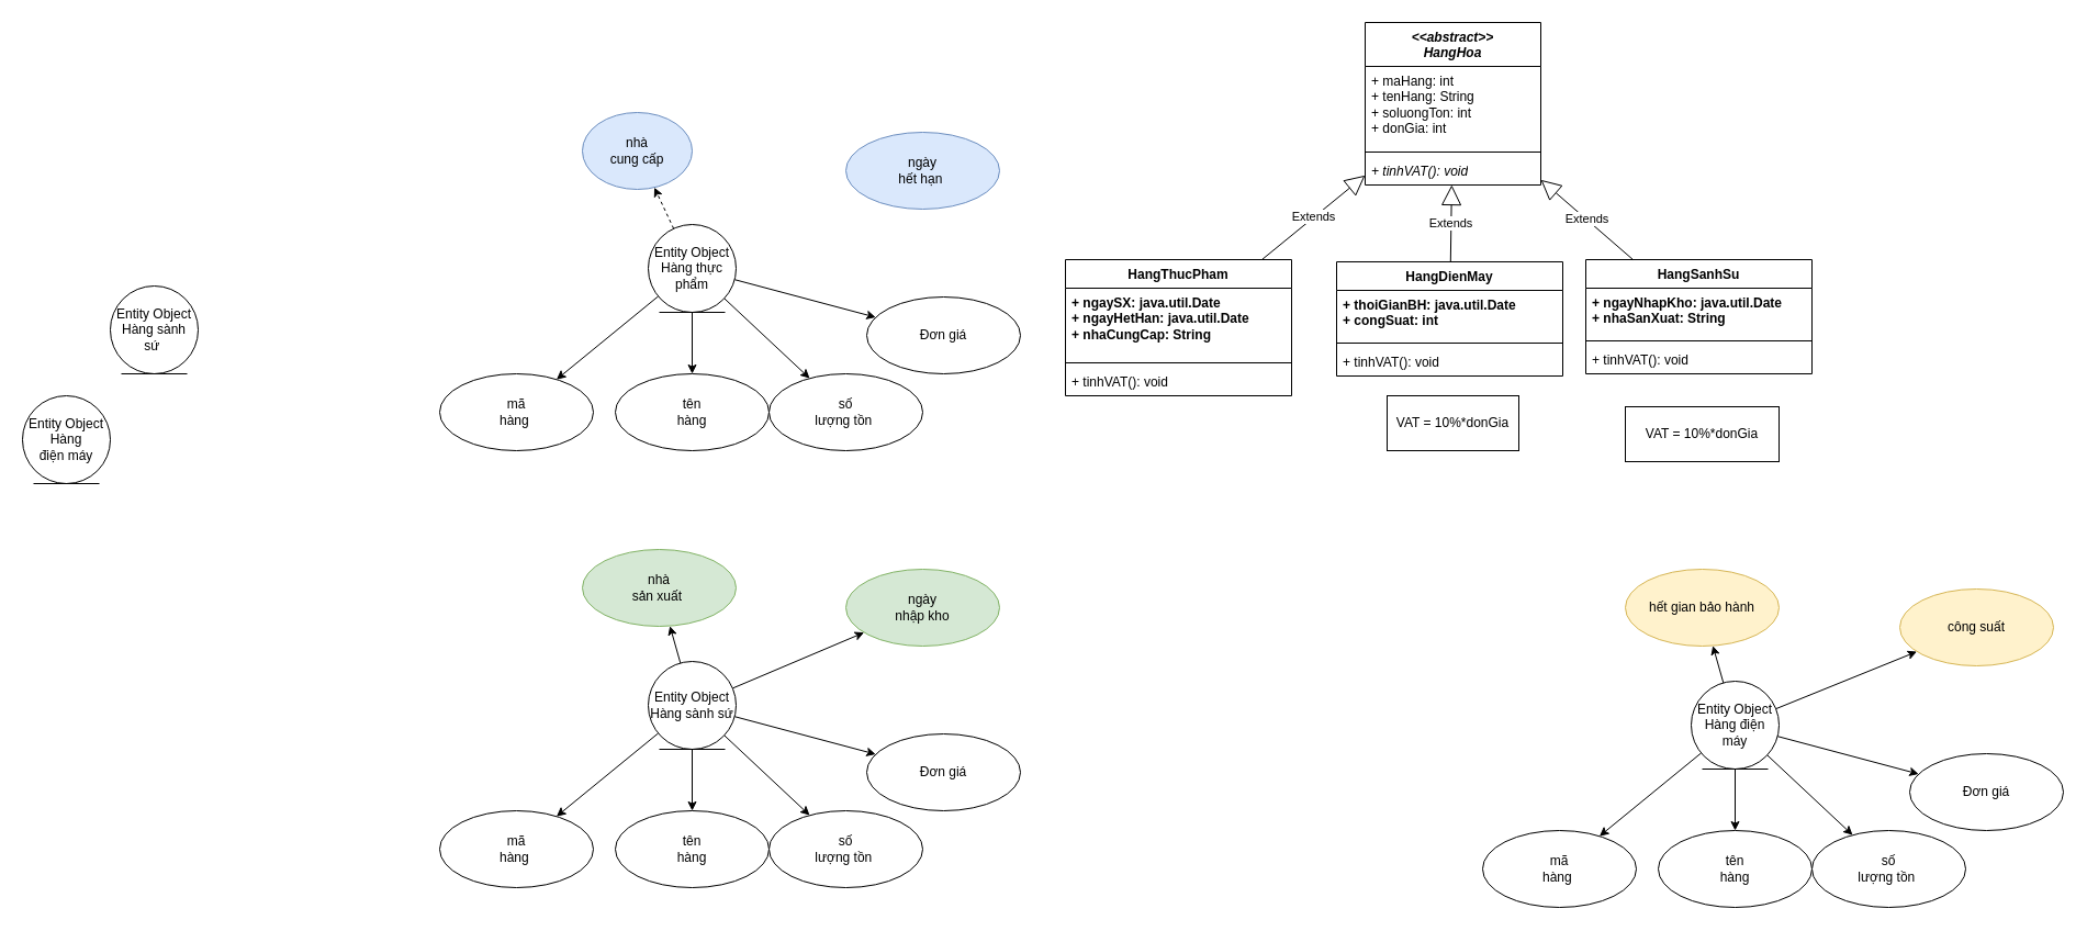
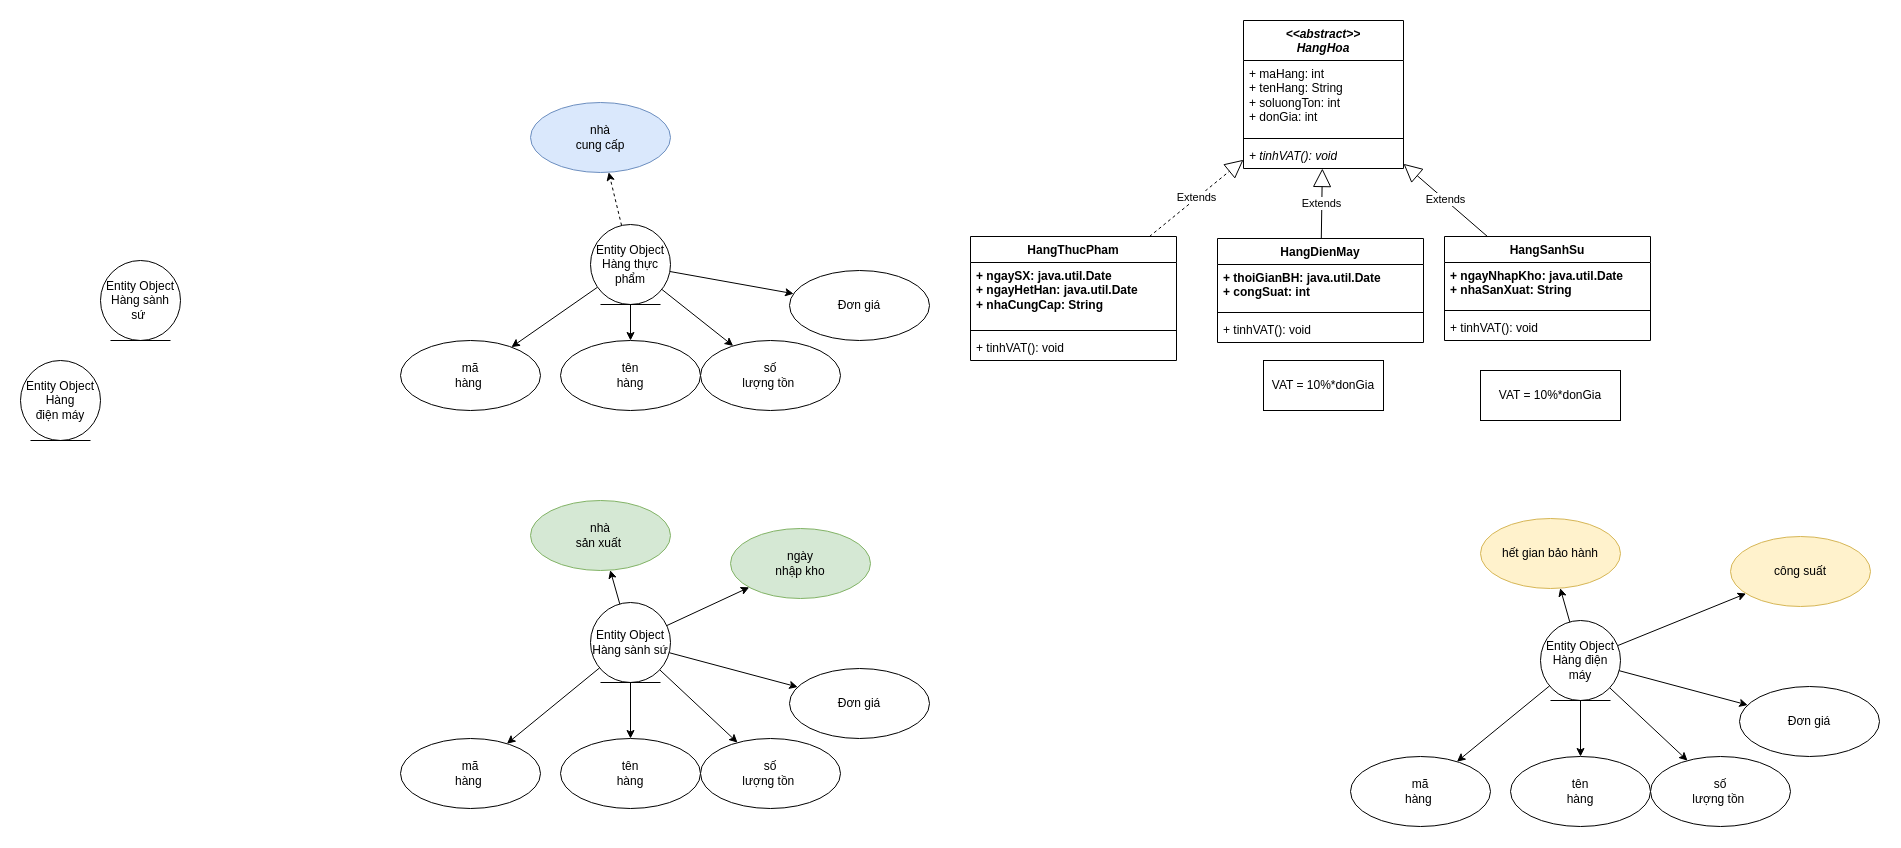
  <mxCell id="0" />
  <mxCell id="1" parent="0" />
  <mxCell id="2" value="&lt;i&gt;&amp;lt;&amp;lt;abstract&amp;gt;&amp;gt;&lt;br&gt;HangHoa&lt;/i&gt;" style="swimlane;fontStyle=1;align=center;verticalAlign=top;childLayout=stackLayout;horizontal=1;startSize=40;horizontalStack=0;resizeParent=1;resizeParentMax=0;resizeLast=0;collapsible=1;marginBottom=0;whiteSpace=wrap;html=1;" vertex="1" parent="1"><mxGeometry x="1243" y="20" width="160" height="148" as="geometry" /></mxCell>
  <mxCell id="3" value="+ maHang: int&lt;br&gt;+ tenHang: String&lt;br&gt;+ soluongTon: int&lt;br&gt;+ donGia: int" style="text;strokeColor=none;fillColor=none;align=left;verticalAlign=top;spacingLeft=4;spacingRight=4;overflow=hidden;rotatable=0;points=[[0,0.5],[1,0.5]];portConstraint=eastwest;whiteSpace=wrap;html=1;" vertex="1" parent="2"><mxGeometry y="40" width="160" height="74" as="geometry" /></mxCell>
  <mxCell id="4" value="" style="line;strokeWidth=1;fillColor=none;align=left;verticalAlign=middle;spacingTop=-1;spacingLeft=3;spacingRight=3;rotatable=0;labelPosition=right;points=[];portConstraint=eastwest;strokeColor=inherit;" vertex="1" parent="2"><mxGeometry y="114" width="160" height="8" as="geometry" /></mxCell>
  <mxCell id="5" value="&lt;i&gt;+ tinhVAT(): void&lt;/i&gt;" style="text;strokeColor=none;fillColor=none;align=left;verticalAlign=top;spacingLeft=4;spacingRight=4;overflow=hidden;rotatable=0;points=[[0,0.5],[1,0.5]];portConstraint=eastwest;whiteSpace=wrap;html=1;" vertex="1" parent="2"><mxGeometry y="122" width="160" height="26" as="geometry" /></mxCell>
  <mxCell id="6" style="rounded=0;orthogonalLoop=1;jettySize=auto;html=1;" edge="1" parent="1" source="10" target="13"><mxGeometry relative="1" as="geometry" /></mxCell>
  <mxCell id="7" style="rounded=0;orthogonalLoop=1;jettySize=auto;html=1;" edge="1" parent="1" source="10" target="16"><mxGeometry relative="1" as="geometry" /></mxCell>
  <mxCell id="8" style="rounded=0;orthogonalLoop=1;jettySize=auto;html=1;" edge="1" parent="1" source="10" target="17"><mxGeometry relative="1" as="geometry" /></mxCell>
  <mxCell id="9" style="rounded=0;orthogonalLoop=1;jettySize=auto;html=1;dashed=1;" edge="1" parent="1" source="10" target="19"><mxGeometry relative="1" as="geometry" /></mxCell>
- <mxCell id="10" value="Entity Object&lt;br&gt;Hàng thực phẩm" style="ellipse;shape=umlEntity;whiteSpace=wrap;html=1;" vertex="1" parent="1"><mxGeometry x="590" y="204" width="80" height="80" as="geometry" /></mxCell>
+ <mxCell id="10" value="Entity Object&lt;br&gt;Hàng thực phẩm" style="ellipse;shape=umlEntity;whiteSpace=wrap;html=1;" vertex="1" parent="1"><mxGeometry x="590" y="224" width="80" height="80" as="geometry" /></mxCell>
  <mxCell id="11" value="Entity Object&lt;br&gt;Hàng&amp;nbsp;sành&lt;br/&gt;sứ&lt;b&gt;&amp;nbsp;&lt;/b&gt;" style="ellipse;shape=umlEntity;whiteSpace=wrap;html=1;" vertex="1" parent="1"><mxGeometry x="100" y="260" width="80" height="80" as="geometry" /></mxCell>
  <mxCell id="12" value="Entity Object&lt;br&gt;Hàng&lt;br/&gt;điện máy" style="ellipse;shape=umlEntity;whiteSpace=wrap;html=1;" vertex="1" parent="1"><mxGeometry x="20" y="360" width="80" height="80" as="geometry" /></mxCell>
  <mxCell id="13" value="mã&lt;br/&gt;hàng&amp;nbsp;" style="ellipse;whiteSpace=wrap;html=1;" vertex="1" parent="1"><mxGeometry x="400" y="340" width="140" height="70" as="geometry" /></mxCell>
  <mxCell id="14" value="tên&lt;br/&gt;hàng" style="ellipse;whiteSpace=wrap;html=1;" vertex="1" parent="1"><mxGeometry x="560" y="340" width="140" height="70" as="geometry" /></mxCell>
  <mxCell id="15" style="rounded=0;orthogonalLoop=1;jettySize=auto;html=1;" edge="1" target="14" parent="1" source="10"><mxGeometry relative="1" as="geometry"><mxPoint x="712.737" y="249.376" as="sourcePoint" /></mxGeometry></mxCell>
  <mxCell id="16" value="số&lt;br/&gt;lượng tồn&amp;nbsp;" style="ellipse;whiteSpace=wrap;html=1;" vertex="1" parent="1"><mxGeometry x="700" y="340" width="140" height="70" as="geometry" /></mxCell>
  <mxCell id="17" value="Đơn giá" style="ellipse;whiteSpace=wrap;html=1;" vertex="1" parent="1"><mxGeometry x="789" y="270" width="140" height="70" as="geometry" /></mxCell>
- <mxCell id="18" value="ngày&lt;br/&gt;hết hạn&amp;nbsp;" style="ellipse;whiteSpace=wrap;html=1;fillColor=#dae8fc;strokeColor=#6c8ebf;" vertex="1" parent="1"><mxGeometry x="770" y="120" width="140" height="70" as="geometry" /></mxCell>
- <mxCell id="19" value="nhà&lt;br/&gt;cung cấp" style="ellipse;whiteSpace=wrap;html=1;fillColor=#dae8fc;strokeColor=#6c8ebf;" vertex="1" parent="1"><mxGeometry x="530" y="102" width="100" height="70" as="geometry" /></mxCell>
+ <mxCell id="19" value="nhà&lt;br/&gt;cung cấp" style="ellipse;whiteSpace=wrap;html=1;fillColor=#dae8fc;strokeColor=#6c8ebf;" vertex="1" parent="1"><mxGeometry x="530" y="102" width="140" height="70" as="geometry" /></mxCell>
  <mxCell id="20" style="rounded=0;orthogonalLoop=1;jettySize=auto;html=1;" edge="1" parent="1" source="25" target="26"><mxGeometry relative="1" as="geometry" /></mxCell>
  <mxCell id="21" style="rounded=0;orthogonalLoop=1;jettySize=auto;html=1;" edge="1" parent="1" source="25" target="29"><mxGeometry relative="1" as="geometry" /></mxCell>
  <mxCell id="22" style="rounded=0;orthogonalLoop=1;jettySize=auto;html=1;" edge="1" parent="1" source="25" target="30"><mxGeometry relative="1" as="geometry" /></mxCell>
  <mxCell id="23" style="rounded=0;orthogonalLoop=1;jettySize=auto;html=1;" edge="1" parent="1" source="25" target="32"><mxGeometry relative="1" as="geometry" /></mxCell>
  <mxCell id="24" style="rounded=0;orthogonalLoop=1;jettySize=auto;html=1;" edge="1" parent="1" source="25" target="31"><mxGeometry relative="1" as="geometry" /></mxCell>
  <mxCell id="25" value="Entity Object&lt;br&gt;Hàng sành sứ" style="ellipse;shape=umlEntity;whiteSpace=wrap;html=1;" vertex="1" parent="1"><mxGeometry x="590" y="602" width="80" height="80" as="geometry" /></mxCell>
  <mxCell id="26" value="mã&lt;br/&gt;hàng&amp;nbsp;" style="ellipse;whiteSpace=wrap;html=1;" vertex="1" parent="1"><mxGeometry x="400" y="738" width="140" height="70" as="geometry" /></mxCell>
  <mxCell id="27" value="tên&lt;br/&gt;hàng" style="ellipse;whiteSpace=wrap;html=1;" vertex="1" parent="1"><mxGeometry x="560" y="738" width="140" height="70" as="geometry" /></mxCell>
  <mxCell id="28" style="rounded=0;orthogonalLoop=1;jettySize=auto;html=1;" edge="1" parent="1" source="25" target="27"><mxGeometry relative="1" as="geometry"><mxPoint x="712.737" y="647.376" as="sourcePoint" /></mxGeometry></mxCell>
  <mxCell id="29" value="số&lt;br/&gt;lượng tồn&amp;nbsp;" style="ellipse;whiteSpace=wrap;html=1;" vertex="1" parent="1"><mxGeometry x="700" y="738" width="140" height="70" as="geometry" /></mxCell>
  <mxCell id="30" value="Đơn giá" style="ellipse;whiteSpace=wrap;html=1;" vertex="1" parent="1"><mxGeometry x="789" y="668" width="140" height="70" as="geometry" /></mxCell>
- <mxCell id="31" value="ngày&lt;br/&gt;nhập kho" style="ellipse;whiteSpace=wrap;html=1;fillColor=#d5e8d4;strokeColor=#82b366;" vertex="1" parent="1"><mxGeometry x="770" y="518" width="140" height="70" as="geometry" /></mxCell>
+ <mxCell id="31" value="ngày&lt;br/&gt;nhập kho" style="ellipse;whiteSpace=wrap;html=1;fillColor=#d5e8d4;strokeColor=#82b366;" vertex="1" parent="1"><mxGeometry x="730" y="528" width="140" height="70" as="geometry" /></mxCell>
  <mxCell id="32" value="nhà&lt;br/&gt;sản xuất&amp;nbsp;" style="ellipse;whiteSpace=wrap;html=1;fillColor=#d5e8d4;strokeColor=#82b366;" vertex="1" parent="1"><mxGeometry x="530" y="500" width="140" height="70" as="geometry" /></mxCell>
  <mxCell id="33" style="rounded=0;orthogonalLoop=1;jettySize=auto;html=1;" edge="1" parent="1" source="38" target="39"><mxGeometry relative="1" as="geometry" /></mxCell>
  <mxCell id="34" style="rounded=0;orthogonalLoop=1;jettySize=auto;html=1;" edge="1" parent="1" source="38" target="42"><mxGeometry relative="1" as="geometry" /></mxCell>
  <mxCell id="35" style="rounded=0;orthogonalLoop=1;jettySize=auto;html=1;" edge="1" parent="1" source="38" target="43"><mxGeometry relative="1" as="geometry" /></mxCell>
  <mxCell id="36" style="rounded=0;orthogonalLoop=1;jettySize=auto;html=1;" edge="1" parent="1" source="38" target="45"><mxGeometry relative="1" as="geometry" /></mxCell>
  <mxCell id="37" style="rounded=0;orthogonalLoop=1;jettySize=auto;html=1;" edge="1" parent="1" source="38" target="44"><mxGeometry relative="1" as="geometry" /></mxCell>
  <mxCell id="38" value="Entity Object&lt;br&gt;Hàng điện máy" style="ellipse;shape=umlEntity;whiteSpace=wrap;html=1;" vertex="1" parent="1"><mxGeometry x="1540" y="620" width="80" height="80" as="geometry" /></mxCell>
  <mxCell id="39" value="mã&lt;br/&gt;hàng&amp;nbsp;" style="ellipse;whiteSpace=wrap;html=1;" vertex="1" parent="1"><mxGeometry x="1350" y="756" width="140" height="70" as="geometry" /></mxCell>
  <mxCell id="40" value="tên&lt;br/&gt;hàng" style="ellipse;whiteSpace=wrap;html=1;" vertex="1" parent="1"><mxGeometry x="1510" y="756" width="140" height="70" as="geometry" /></mxCell>
  <mxCell id="41" style="rounded=0;orthogonalLoop=1;jettySize=auto;html=1;" edge="1" parent="1" source="38" target="40"><mxGeometry relative="1" as="geometry"><mxPoint x="1662.737" y="665.376" as="sourcePoint" /></mxGeometry></mxCell>
  <mxCell id="42" value="số&lt;br/&gt;lượng tồn&amp;nbsp;" style="ellipse;whiteSpace=wrap;html=1;" vertex="1" parent="1"><mxGeometry x="1650" y="756" width="140" height="70" as="geometry" /></mxCell>
  <mxCell id="43" value="Đơn giá" style="ellipse;whiteSpace=wrap;html=1;" vertex="1" parent="1"><mxGeometry x="1739" y="686" width="140" height="70" as="geometry" /></mxCell>
  <mxCell id="44" value="công suất" style="ellipse;whiteSpace=wrap;html=1;fillColor=#fff2cc;strokeColor=#d6b656;" vertex="1" parent="1"><mxGeometry x="1730" y="536" width="140" height="70" as="geometry" /></mxCell>
  <mxCell id="45" value="hết gian bảo hành" style="ellipse;whiteSpace=wrap;html=1;fillColor=#fff2cc;strokeColor=#d6b656;" vertex="1" parent="1"><mxGeometry x="1480" y="518" width="140" height="70" as="geometry" /></mxCell>
  <mxCell id="46" value="HangThucPham" style="swimlane;fontStyle=1;align=center;verticalAlign=top;childLayout=stackLayout;horizontal=1;startSize=26;horizontalStack=0;resizeParent=1;resizeParentMax=0;resizeLast=0;collapsible=1;marginBottom=0;whiteSpace=wrap;html=1;" vertex="1" parent="1"><mxGeometry x="970" y="236" width="206" height="124" as="geometry" /></mxCell>
  <mxCell id="47" value="&lt;b&gt;+ ngaySX: java.util.Date&lt;br&gt;+ ngayHetHan: java.util.Date&lt;br&gt;+ nhaCungCap: String&lt;/b&gt;" style="text;strokeColor=none;fillColor=none;align=left;verticalAlign=top;spacingLeft=4;spacingRight=4;overflow=hidden;rotatable=0;points=[[0,0.5],[1,0.5]];portConstraint=eastwest;whiteSpace=wrap;html=1;" vertex="1" parent="46"><mxGeometry y="26" width="206" height="64" as="geometry" /></mxCell>
  <mxCell id="48" value="" style="line;strokeWidth=1;fillColor=none;align=left;verticalAlign=middle;spacingTop=-1;spacingLeft=3;spacingRight=3;rotatable=0;labelPosition=right;points=[];portConstraint=eastwest;strokeColor=inherit;" vertex="1" parent="46"><mxGeometry y="90" width="206" height="8" as="geometry" /></mxCell>
  <mxCell id="49" value="+ tinhVAT(): void&lt;br&gt;" style="text;strokeColor=none;fillColor=none;align=left;verticalAlign=top;spacingLeft=4;spacingRight=4;overflow=hidden;rotatable=0;points=[[0,0.5],[1,0.5]];portConstraint=eastwest;whiteSpace=wrap;html=1;" vertex="1" parent="46"><mxGeometry y="98" width="206" height="26" as="geometry" /></mxCell>
  <mxCell id="50" value="HangSanhSu" style="swimlane;fontStyle=1;align=center;verticalAlign=top;childLayout=stackLayout;horizontal=1;startSize=26;horizontalStack=0;resizeParent=1;resizeParentMax=0;resizeLast=0;collapsible=1;marginBottom=0;whiteSpace=wrap;html=1;" vertex="1" parent="1"><mxGeometry x="1444" y="236" width="206" height="104" as="geometry" /></mxCell>
  <mxCell id="51" value="&lt;b&gt;+ ngayNhapKho: java.util.Date&lt;br&gt;+ nhaSanXuat: String&lt;/b&gt;" style="text;strokeColor=none;fillColor=none;align=left;verticalAlign=top;spacingLeft=4;spacingRight=4;overflow=hidden;rotatable=0;points=[[0,0.5],[1,0.5]];portConstraint=eastwest;whiteSpace=wrap;html=1;" vertex="1" parent="50"><mxGeometry y="26" width="206" height="44" as="geometry" /></mxCell>
  <mxCell id="52" value="" style="line;strokeWidth=1;fillColor=none;align=left;verticalAlign=middle;spacingTop=-1;spacingLeft=3;spacingRight=3;rotatable=0;labelPosition=right;points=[];portConstraint=eastwest;strokeColor=inherit;" vertex="1" parent="50"><mxGeometry y="70" width="206" height="8" as="geometry" /></mxCell>
  <mxCell id="53" value="+ tinhVAT(): void&lt;br&gt;" style="text;strokeColor=none;fillColor=none;align=left;verticalAlign=top;spacingLeft=4;spacingRight=4;overflow=hidden;rotatable=0;points=[[0,0.5],[1,0.5]];portConstraint=eastwest;whiteSpace=wrap;html=1;" vertex="1" parent="50"><mxGeometry y="78" width="206" height="26" as="geometry" /></mxCell>
  <mxCell id="54" value="HangDienMay" style="swimlane;fontStyle=1;align=center;verticalAlign=top;childLayout=stackLayout;horizontal=1;startSize=26;horizontalStack=0;resizeParent=1;resizeParentMax=0;resizeLast=0;collapsible=1;marginBottom=0;whiteSpace=wrap;html=1;" vertex="1" parent="1"><mxGeometry x="1217" y="238" width="206" height="104" as="geometry" /></mxCell>
  <mxCell id="55" value="&lt;b&gt;+ thoiGianBH: java.util.Date&lt;br&gt;+ congSuat: int&lt;/b&gt;" style="text;strokeColor=none;fillColor=none;align=left;verticalAlign=top;spacingLeft=4;spacingRight=4;overflow=hidden;rotatable=0;points=[[0,0.5],[1,0.5]];portConstraint=eastwest;whiteSpace=wrap;html=1;" vertex="1" parent="54"><mxGeometry y="26" width="206" height="44" as="geometry" /></mxCell>
  <mxCell id="56" value="" style="line;strokeWidth=1;fillColor=none;align=left;verticalAlign=middle;spacingTop=-1;spacingLeft=3;spacingRight=3;rotatable=0;labelPosition=right;points=[];portConstraint=eastwest;strokeColor=inherit;" vertex="1" parent="54"><mxGeometry y="70" width="206" height="8" as="geometry" /></mxCell>
  <mxCell id="57" value="+ tinhVAT(): void&lt;br&gt;" style="text;strokeColor=none;fillColor=none;align=left;verticalAlign=top;spacingLeft=4;spacingRight=4;overflow=hidden;rotatable=0;points=[[0,0.5],[1,0.5]];portConstraint=eastwest;whiteSpace=wrap;html=1;" vertex="1" parent="54"><mxGeometry y="78" width="206" height="26" as="geometry" /></mxCell>
- <mxCell id="58" value="Extends" style="endArrow=block;endSize=16;endFill=0;html=1;rounded=0;" edge="1" parent="1" source="46" target="2"><mxGeometry width="160" relative="1" as="geometry"><mxPoint x="830" y="370" as="sourcePoint" /><mxPoint x="990" y="370" as="targetPoint" /></mxGeometry></mxCell>
+ <mxCell id="58" value="Extends" style="endArrow=block;endSize=16;endFill=0;html=1;rounded=0;dashed=1;" edge="1" parent="1" source="46" target="2"><mxGeometry width="160" relative="1" as="geometry"><mxPoint x="830" y="370" as="sourcePoint" /><mxPoint x="990" y="370" as="targetPoint" /></mxGeometry></mxCell>
  <mxCell id="59" value="Extends" style="endArrow=block;endSize=16;endFill=0;html=1;rounded=0;" edge="1" parent="1" source="54" target="2"><mxGeometry width="160" relative="1" as="geometry"><mxPoint x="1183" y="265" as="sourcePoint" /><mxPoint x="1313" y="180" as="targetPoint" /></mxGeometry></mxCell>
  <mxCell id="60" value="Extends" style="endArrow=block;endSize=16;endFill=0;html=1;rounded=0;" edge="1" parent="1" source="50" target="2"><mxGeometry width="160" relative="1" as="geometry"><mxPoint x="1331" y="248" as="sourcePoint" /><mxPoint x="1332" y="180" as="targetPoint" /></mxGeometry></mxCell>
  <mxCell id="61" value="VAT = 10%*donGia" style="html=1;whiteSpace=wrap;" vertex="1" parent="1"><mxGeometry x="1263" y="360" width="120" height="50" as="geometry" /></mxCell>
  <mxCell id="62" value="VAT = 10%*donGia" style="html=1;whiteSpace=wrap;" vertex="1" parent="1"><mxGeometry x="1480" y="370" width="140" height="50" as="geometry" /></mxCell>
